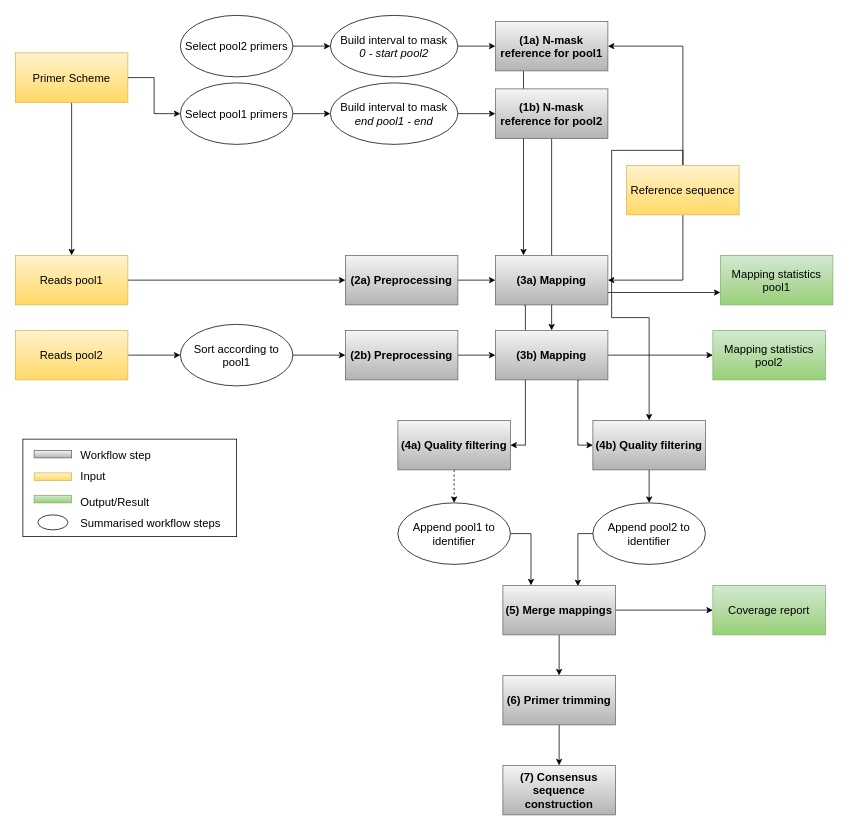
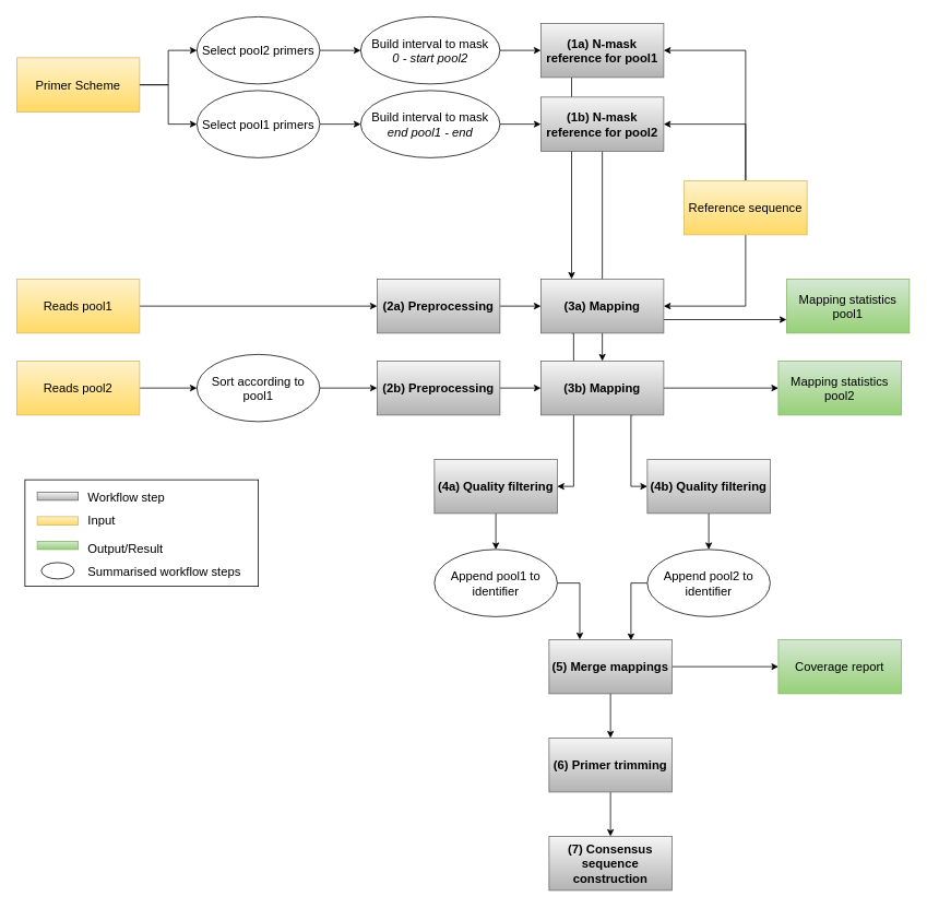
  <mxCell id="0" />
  <mxCell id="1" parent="0" />
- <mxCell id="2" value="" style="edgeStyle=orthogonalEdgeStyle;rounded=0;orthogonalLoop=1;jettySize=auto;html=1;fontSize=15;" edge="1" parent="1" source="3" target="29"><mxGeometry relative="1" as="geometry"><mxPoint x="220" y="73" as="targetPoint" /></mxGeometry></mxCell>
+ <mxCell id="2" value="" style="edgeStyle=orthogonalEdgeStyle;rounded=0;orthogonalLoop=1;jettySize=auto;html=1;fontSize=15;entryX=0;entryY=0.5;entryDx=0;entryDy=0;" edge="1" parent="1" source="3" target="7"><mxGeometry relative="1" as="geometry"><mxPoint x="220" y="73" as="targetPoint" /></mxGeometry></mxCell>
  <mxCell id="3" value="Primer Scheme" style="rounded=0;whiteSpace=wrap;html=1;fontSize=15;spacing=2;fillColor=#fff2cc;gradientColor=#ffd966;strokeColor=#d6b656;fontStyle=0" vertex="1" parent="1"><mxGeometry x="20" y="70" width="150" height="66" as="geometry" /></mxCell>
  <mxCell id="4" style="edgeStyle=orthogonalEdgeStyle;rounded=0;orthogonalLoop=1;jettySize=auto;html=1;exitX=0.25;exitY=1;exitDx=0;exitDy=0;entryX=0.25;entryY=0;entryDx=0;entryDy=0;" edge="1" parent="1" source="5" target="40"><mxGeometry relative="1" as="geometry" /></mxCell>
  <mxCell id="5" value="&lt;b style=&quot;font-size: 15px;&quot;&gt;(1a) N-mask reference for pool1&lt;br&gt;&lt;/b&gt;" style="rounded=0;whiteSpace=wrap;html=1;fontSize=15;spacing=2;fillColor=#f5f5f5;gradientColor=#b3b3b3;strokeColor=#666666;" vertex="1" parent="1"><mxGeometry x="660" y="28" width="150" height="66" as="geometry" /></mxCell>
  <mxCell id="6" value="" style="edgeStyle=orthogonalEdgeStyle;rounded=0;orthogonalLoop=1;jettySize=auto;html=1;" edge="1" parent="1" source="7" target="19"><mxGeometry relative="1" as="geometry" /></mxCell>
  <mxCell id="7" value="Select pool2 primers" style="ellipse;whiteSpace=wrap;html=1;fontSize=15;spacing=2;" vertex="1" parent="1"><mxGeometry x="240" y="20" width="150" height="82" as="geometry" /></mxCell>
  <mxCell id="8" value="" style="group" vertex="1" connectable="0" parent="1"><mxGeometry x="30" y="570" width="295" height="160" as="geometry" /></mxCell>
  <mxCell id="9" value="" style="rounded=0;whiteSpace=wrap;html=1;fillColor=#f5f5f5;gradientColor=#b3b3b3;strokeColor=#666666;" vertex="1" parent="8"><mxGeometry x="15" y="30" width="50" height="10" as="geometry" /></mxCell>
  <mxCell id="10" value="" style="ellipse;whiteSpace=wrap;html=1;" vertex="1" parent="8"><mxGeometry x="20" y="116" width="40" height="20" as="geometry" /></mxCell>
  <mxCell id="11" value="" style="whiteSpace=wrap;html=1;fillColor=none;" vertex="1" parent="8"><mxGeometry y="15" width="285" height="130" as="geometry" /></mxCell>
  <mxCell id="12" value="" style="rounded=0;whiteSpace=wrap;html=1;fillColor=#d5e8d4;gradientColor=#97d077;strokeColor=#82b366;" vertex="1" parent="8"><mxGeometry x="15" y="90" width="50" height="10" as="geometry" /></mxCell>
  <mxCell id="13" value="&lt;p style=&quot;line-height: 140%;&quot;&gt;&lt;/p&gt;&lt;div style=&quot;font-size: 15px; line-height: 190%;&quot; align=&quot;left&quot;&gt;&lt;font style=&quot;font-size: 15px;&quot;&gt;Workflow step&lt;br style=&quot;font-size: 15px;&quot;&gt;Input&lt;br style=&quot;font-size: 15px;&quot;&gt;&lt;/font&gt;&lt;/div&gt;&lt;div style=&quot;font-size: 15px; line-height: 250%;&quot; align=&quot;left&quot;&gt;&lt;font style=&quot;font-size: 15px;&quot;&gt;Output/Result&lt;/font&gt;&lt;/div&gt;&lt;div style=&quot;font-size: 15px; line-height: 140%;&quot; align=&quot;left&quot;&gt;&lt;font style=&quot;font-size: 15px;&quot;&gt;Summarised workflow steps&lt;/font&gt;&lt;/div&gt;&lt;p style=&quot;line-height: 140%;&quot;&gt;&lt;/p&gt;" style="text;html=1;align=left;verticalAlign=middle;resizable=0;points=[];autosize=1;strokeColor=none;fillColor=none;fontSize=15;" vertex="1" parent="8"><mxGeometry x="75" width="210" height="160" as="geometry" /></mxCell>
  <mxCell id="14" value="" style="rounded=0;whiteSpace=wrap;html=1;fillColor=#fff2cc;gradientColor=#ffd966;strokeColor=#d6b656;" vertex="1" parent="8"><mxGeometry x="15" y="60" width="50" height="10" as="geometry" /></mxCell>
  <mxCell id="15" value="" style="edgeStyle=orthogonalEdgeStyle;rounded=0;orthogonalLoop=1;jettySize=auto;html=1;" edge="1" parent="1" source="16" target="21"><mxGeometry relative="1" as="geometry" /></mxCell>
  <mxCell id="16" value="Select pool1 primers" style="ellipse;whiteSpace=wrap;html=1;fontSize=15;spacing=2;" vertex="1" parent="1"><mxGeometry x="240" y="110" width="150" height="82" as="geometry" /></mxCell>
  <mxCell id="17" value="" style="edgeStyle=orthogonalEdgeStyle;rounded=0;orthogonalLoop=1;jettySize=auto;html=1;fontSize=15;entryX=0;entryY=0.5;entryDx=0;entryDy=0;exitX=1;exitY=0.5;exitDx=0;exitDy=0;" edge="1" parent="1" source="3" target="16"><mxGeometry relative="1" as="geometry"><mxPoint x="170" y="90" as="sourcePoint" /><mxPoint x="250" y="71" as="targetPoint" /></mxGeometry></mxCell>
  <mxCell id="18" value="" style="edgeStyle=orthogonalEdgeStyle;rounded=0;orthogonalLoop=1;jettySize=auto;html=1;" edge="1" parent="1" source="19" target="5"><mxGeometry relative="1" as="geometry" /></mxCell>
  <mxCell id="19" value="Build interval to mask&lt;br&gt;&lt;i&gt;0 - start pool2&lt;/i&gt;" style="ellipse;whiteSpace=wrap;html=1;fontSize=15;spacing=2;" vertex="1" parent="1"><mxGeometry x="440" y="20" width="170" height="82" as="geometry" /></mxCell>
  <mxCell id="20" value="" style="edgeStyle=orthogonalEdgeStyle;rounded=0;orthogonalLoop=1;jettySize=auto;html=1;" edge="1" parent="1" source="21" target="23"><mxGeometry relative="1" as="geometry" /></mxCell>
  <mxCell id="21" value="&lt;div&gt;Build interval to mask&lt;/div&gt;&lt;div&gt;&lt;i&gt;end pool1 - end&lt;/i&gt;&lt;br&gt;&lt;/div&gt;" style="ellipse;whiteSpace=wrap;html=1;fontSize=15;spacing=2;" vertex="1" parent="1"><mxGeometry x="440" y="110" width="170" height="82" as="geometry" /></mxCell>
  <mxCell id="22" style="edgeStyle=orthogonalEdgeStyle;rounded=0;orthogonalLoop=1;jettySize=auto;html=1;exitX=0.5;exitY=1;exitDx=0;exitDy=0;entryX=0.5;entryY=0;entryDx=0;entryDy=0;" edge="1" parent="1" source="23" target="43"><mxGeometry relative="1" as="geometry" /></mxCell>
  <mxCell id="23" value="&lt;b style=&quot;font-size: 15px;&quot;&gt;(1b) N-mask reference for pool2&lt;br&gt;&lt;/b&gt;" style="rounded=0;whiteSpace=wrap;html=1;fontSize=15;spacing=2;fillColor=#f5f5f5;gradientColor=#b3b3b3;strokeColor=#666666;" vertex="1" parent="1"><mxGeometry x="660" y="118" width="150" height="66" as="geometry" /></mxCell>
  <mxCell id="24" style="edgeStyle=orthogonalEdgeStyle;rounded=0;orthogonalLoop=1;jettySize=auto;html=1;exitX=0.5;exitY=0;exitDx=0;exitDy=0;entryX=1;entryY=0.5;entryDx=0;entryDy=0;" edge="1" parent="1" source="27" target="5"><mxGeometry relative="1" as="geometry" /></mxCell>
- <mxCell id="25" style="edgeStyle=orthogonalEdgeStyle;rounded=0;orthogonalLoop=1;jettySize=auto;html=1;exitX=0.5;exitY=0;exitDx=0;exitDy=0;" edge="1" parent="1" source="27" target="49"><mxGeometry relative="1" as="geometry" /></mxCell>
+ <mxCell id="25" style="edgeStyle=orthogonalEdgeStyle;rounded=0;orthogonalLoop=1;jettySize=auto;html=1;exitX=0.5;exitY=0;exitDx=0;exitDy=0;entryX=1;entryY=0.5;entryDx=0;entryDy=0;" edge="1" parent="1" source="27" target="23"><mxGeometry relative="1" as="geometry" /></mxCell>
  <mxCell id="26" style="edgeStyle=orthogonalEdgeStyle;rounded=0;orthogonalLoop=1;jettySize=auto;html=1;exitX=0.5;exitY=1;exitDx=0;exitDy=0;entryX=1;entryY=0.5;entryDx=0;entryDy=0;" edge="1" parent="1" source="27" target="40"><mxGeometry relative="1" as="geometry" /></mxCell>
  <mxCell id="27" value="Reference sequence" style="rounded=0;whiteSpace=wrap;html=1;fontSize=15;spacing=2;fillColor=#fff2cc;gradientColor=#ffd966;strokeColor=#d6b656;fontStyle=0" vertex="1" parent="1"><mxGeometry x="835" y="220" width="150" height="66" as="geometry" /></mxCell>
  <mxCell id="28" value="" style="edgeStyle=orthogonalEdgeStyle;rounded=0;orthogonalLoop=1;jettySize=auto;html=1;" edge="1" parent="1" source="29" target="33"><mxGeometry relative="1" as="geometry" /></mxCell>
  <mxCell id="29" value="Reads pool1" style="rounded=0;whiteSpace=wrap;html=1;fontSize=15;spacing=2;fillColor=#fff2cc;gradientColor=#ffd966;strokeColor=#d6b656;fontStyle=0" vertex="1" parent="1"><mxGeometry x="20" y="340" width="150" height="66" as="geometry" /></mxCell>
  <mxCell id="30" value="" style="edgeStyle=orthogonalEdgeStyle;rounded=0;orthogonalLoop=1;jettySize=auto;html=1;" edge="1" parent="1" source="31" target="37"><mxGeometry relative="1" as="geometry" /></mxCell>
  <mxCell id="31" value="Reads pool2" style="rounded=0;whiteSpace=wrap;html=1;fontSize=15;spacing=2;fillColor=#fff2cc;gradientColor=#ffd966;strokeColor=#d6b656;fontStyle=0" vertex="1" parent="1"><mxGeometry x="20" y="440" width="150" height="66" as="geometry" /></mxCell>
  <mxCell id="32" value="" style="edgeStyle=orthogonalEdgeStyle;rounded=0;orthogonalLoop=1;jettySize=auto;html=1;" edge="1" parent="1" source="33" target="40"><mxGeometry relative="1" as="geometry" /></mxCell>
  <mxCell id="33" value="&lt;b&gt;(2a) Preprocessing&lt;/b&gt;" style="rounded=0;whiteSpace=wrap;html=1;fontSize=15;spacing=2;fillColor=#f5f5f5;gradientColor=#b3b3b3;strokeColor=#666666;" vertex="1" parent="1"><mxGeometry x="460" y="340" width="150" height="66" as="geometry" /></mxCell>
  <mxCell id="34" value="" style="edgeStyle=orthogonalEdgeStyle;rounded=0;orthogonalLoop=1;jettySize=auto;html=1;" edge="1" parent="1" source="35" target="43"><mxGeometry relative="1" as="geometry" /></mxCell>
  <mxCell id="35" value="&lt;b&gt;(2b) Preprocessing&lt;/b&gt;" style="rounded=0;whiteSpace=wrap;html=1;fontSize=15;spacing=2;fillColor=#f5f5f5;gradientColor=#b3b3b3;strokeColor=#666666;" vertex="1" parent="1"><mxGeometry x="460" y="440" width="150" height="66" as="geometry" /></mxCell>
  <mxCell id="36" value="" style="edgeStyle=orthogonalEdgeStyle;rounded=0;orthogonalLoop=1;jettySize=auto;html=1;" edge="1" parent="1" source="37" target="35"><mxGeometry relative="1" as="geometry" /></mxCell>
  <mxCell id="37" value="Sort according to pool1" style="ellipse;whiteSpace=wrap;html=1;fontSize=15;spacing=2;" vertex="1" parent="1"><mxGeometry x="240" y="432" width="150" height="82" as="geometry" /></mxCell>
  <mxCell id="38" style="edgeStyle=orthogonalEdgeStyle;rounded=0;orthogonalLoop=1;jettySize=auto;html=1;exitX=1;exitY=0.75;exitDx=0;exitDy=0;entryX=0;entryY=0.75;entryDx=0;entryDy=0;" edge="1" parent="1" source="40" target="44"><mxGeometry relative="1" as="geometry" /></mxCell>
  <mxCell id="39" style="edgeStyle=orthogonalEdgeStyle;rounded=0;orthogonalLoop=1;jettySize=auto;html=1;exitX=0.25;exitY=1;exitDx=0;exitDy=0;entryX=1;entryY=0.5;entryDx=0;entryDy=0;" edge="1" parent="1" source="40" target="47"><mxGeometry relative="1" as="geometry"><Array as="points"><mxPoint x="700" y="406" /><mxPoint x="700" y="593" /></Array></mxGeometry></mxCell>
  <mxCell id="40" value="&lt;b&gt;(3a) Mapping&lt;/b&gt;" style="rounded=0;whiteSpace=wrap;html=1;fontSize=15;spacing=2;fillColor=#f5f5f5;gradientColor=#b3b3b3;strokeColor=#666666;" vertex="1" parent="1"><mxGeometry x="660" y="340" width="150" height="66" as="geometry" /></mxCell>
  <mxCell id="41" style="edgeStyle=orthogonalEdgeStyle;rounded=0;orthogonalLoop=1;jettySize=auto;html=1;exitX=1;exitY=0.5;exitDx=0;exitDy=0;entryX=0;entryY=0.5;entryDx=0;entryDy=0;" edge="1" parent="1" source="43" target="45"><mxGeometry relative="1" as="geometry" /></mxCell>
  <mxCell id="42" style="edgeStyle=orthogonalEdgeStyle;rounded=0;orthogonalLoop=1;jettySize=auto;html=1;exitX=0.75;exitY=1;exitDx=0;exitDy=0;entryX=0;entryY=0.5;entryDx=0;entryDy=0;" edge="1" parent="1" source="43" target="49"><mxGeometry relative="1" as="geometry"><Array as="points"><mxPoint x="770" y="506" /><mxPoint x="770" y="593" /></Array></mxGeometry></mxCell>
  <mxCell id="43" value="&lt;b&gt;(3b) Mapping&lt;/b&gt;" style="rounded=0;whiteSpace=wrap;html=1;fontSize=15;spacing=2;fillColor=#f5f5f5;gradientColor=#b3b3b3;strokeColor=#666666;" vertex="1" parent="1"><mxGeometry x="660" y="440" width="150" height="66" as="geometry" /></mxCell>
  <mxCell id="44" value="&lt;span&gt;Mapping statistics pool1&lt;br&gt;&lt;/span&gt;" style="rounded=0;whiteSpace=wrap;html=1;fontSize=15;spacing=2;fillColor=#d5e8d4;gradientColor=#97d077;strokeColor=#82b366;fontStyle=0" vertex="1" parent="1"><mxGeometry x="960" y="340" width="150" height="66" as="geometry" /></mxCell>
  <mxCell id="45" value="&lt;span&gt;Mapping statistics pool2&lt;br&gt;&lt;/span&gt;" style="rounded=0;whiteSpace=wrap;html=1;fontSize=15;spacing=2;fillColor=#d5e8d4;gradientColor=#97d077;strokeColor=#82b366;fontStyle=0" vertex="1" parent="1"><mxGeometry x="950" y="440" width="150" height="66" as="geometry" /></mxCell>
- <mxCell id="46" value="" style="edgeStyle=orthogonalEdgeStyle;rounded=0;orthogonalLoop=1;jettySize=auto;html=1;dashed=1;" edge="1" parent="1" source="47" target="51"><mxGeometry relative="1" as="geometry" /></mxCell>
+ <mxCell id="46" value="" style="edgeStyle=orthogonalEdgeStyle;rounded=0;orthogonalLoop=1;jettySize=auto;html=1;" edge="1" parent="1" source="47" target="51"><mxGeometry relative="1" as="geometry" /></mxCell>
  <mxCell id="47" value="&lt;b&gt;(4a) Quality filtering&lt;br&gt;&lt;/b&gt;" style="rounded=0;whiteSpace=wrap;html=1;fontSize=15;spacing=2;fillColor=#f5f5f5;gradientColor=#b3b3b3;strokeColor=#666666;" vertex="1" parent="1"><mxGeometry x="530" y="560" width="150" height="66" as="geometry" /></mxCell>
  <mxCell id="48" value="" style="edgeStyle=orthogonalEdgeStyle;rounded=0;orthogonalLoop=1;jettySize=auto;html=1;" edge="1" parent="1" source="49" target="53"><mxGeometry relative="1" as="geometry" /></mxCell>
  <mxCell id="49" value="&lt;b&gt;(4b) Quality filtering&lt;br&gt;&lt;/b&gt;" style="rounded=0;whiteSpace=wrap;html=1;fontSize=15;spacing=2;fillColor=#f5f5f5;gradientColor=#b3b3b3;strokeColor=#666666;" vertex="1" parent="1"><mxGeometry x="790" y="560" width="150" height="66" as="geometry" /></mxCell>
  <mxCell id="50" style="edgeStyle=orthogonalEdgeStyle;rounded=0;orthogonalLoop=1;jettySize=auto;html=1;exitX=1;exitY=0.5;exitDx=0;exitDy=0;entryX=0.25;entryY=0;entryDx=0;entryDy=0;" edge="1" parent="1" source="51" target="56"><mxGeometry relative="1" as="geometry" /></mxCell>
  <mxCell id="51" value="Append pool1 to identifier " style="ellipse;whiteSpace=wrap;html=1;fontSize=15;spacing=2;" vertex="1" parent="1"><mxGeometry x="530" y="670" width="150" height="82" as="geometry" /></mxCell>
  <mxCell id="52" style="edgeStyle=orthogonalEdgeStyle;rounded=0;orthogonalLoop=1;jettySize=auto;html=1;exitX=0;exitY=0.5;exitDx=0;exitDy=0;entryX=0.667;entryY=0.015;entryDx=0;entryDy=0;entryPerimeter=0;" edge="1" parent="1" source="53" target="56"><mxGeometry relative="1" as="geometry" /></mxCell>
  <mxCell id="53" value="Append pool2 to identifier" style="ellipse;whiteSpace=wrap;html=1;fontSize=15;spacing=2;" vertex="1" parent="1"><mxGeometry x="790" y="670" width="150" height="82" as="geometry" /></mxCell>
  <mxCell id="54" style="edgeStyle=orthogonalEdgeStyle;rounded=0;orthogonalLoop=1;jettySize=auto;html=1;exitX=1;exitY=0.5;exitDx=0;exitDy=0;entryX=0;entryY=0.5;entryDx=0;entryDy=0;" edge="1" parent="1" source="56" target="57"><mxGeometry relative="1" as="geometry" /></mxCell>
  <mxCell id="55" value="" style="edgeStyle=orthogonalEdgeStyle;rounded=0;orthogonalLoop=1;jettySize=auto;html=1;" edge="1" parent="1" source="56" target="59"><mxGeometry relative="1" as="geometry" /></mxCell>
  <mxCell id="56" value="&lt;b&gt;(5) Merge mappings&lt;br&gt;&lt;/b&gt;" style="rounded=0;whiteSpace=wrap;html=1;fontSize=15;spacing=2;fillColor=#f5f5f5;gradientColor=#b3b3b3;strokeColor=#666666;" vertex="1" parent="1"><mxGeometry x="670" y="780" width="150" height="66" as="geometry" /></mxCell>
  <mxCell id="57" value="&lt;span&gt;Coverage report&lt;br&gt;&lt;/span&gt;" style="rounded=0;whiteSpace=wrap;html=1;fontSize=15;spacing=2;fillColor=#d5e8d4;gradientColor=#97d077;strokeColor=#82b366;fontStyle=0" vertex="1" parent="1"><mxGeometry x="950" y="780" width="150" height="66" as="geometry" /></mxCell>
  <mxCell id="58" value="" style="edgeStyle=orthogonalEdgeStyle;rounded=0;orthogonalLoop=1;jettySize=auto;html=1;" edge="1" parent="1" source="59" target="60"><mxGeometry relative="1" as="geometry" /></mxCell>
  <mxCell id="59" value="&lt;b&gt;(6) Primer trimming&lt;br&gt;&lt;/b&gt;" style="rounded=0;whiteSpace=wrap;html=1;fontSize=15;spacing=2;fillColor=#f5f5f5;gradientColor=#b3b3b3;strokeColor=#666666;" vertex="1" parent="1"><mxGeometry x="670" y="900" width="150" height="66" as="geometry" /></mxCell>
  <mxCell id="60" value="&lt;b&gt;(7) Consensus sequence construction&lt;br&gt;&lt;/b&gt;" style="rounded=0;whiteSpace=wrap;html=1;fontSize=15;spacing=2;fillColor=#f5f5f5;gradientColor=#b3b3b3;strokeColor=#666666;" vertex="1" parent="1"><mxGeometry x="670" y="1020" width="150" height="66" as="geometry" /></mxCell>
